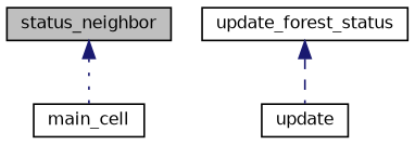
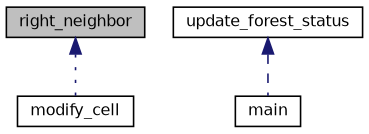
  digraph {
    rankdir=TB
    node [color=black fillcolor=white fontname=Helvetica fontsize=10 shape=record style=filled]
    edge [color=midnightblue dir=back fontname=Helvetica fontsize=10 labelfontname=Helvetica labelfontsize=10]
-   n1 [fillcolor=grey75 fontcolor=black height=0.2 label=status_neighbor width=0.4]
-   n2 [height=0.2 label=main_cell width=0.4]
+   n1 [fillcolor=grey75 fontcolor=black height=0.2 label=right_neighbor width=0.4]
+   n2 [height=0.2 label=modify_cell width=0.4]
    n3 [height=0.2 label=update_forest_status width=0.4]
-   n4 [height=0.2 label=update width=0.4]
+   n4 [height=0.2 label=main width=0.4]
    n1 -> n2 [style=dotted]
    n3 -> n4 [style=dashed]
  }
